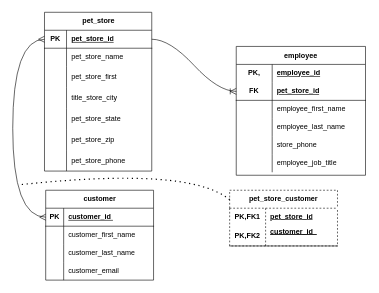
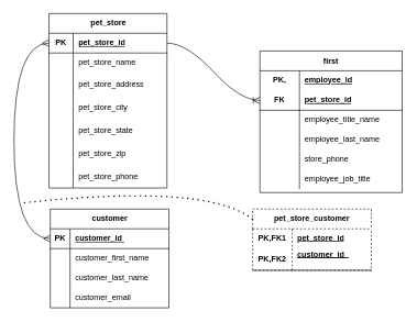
  <mxCell id="0" />
  <mxCell id="1" parent="0" />
  <mxCell id="2" value="pet_store" style="shape=table;startSize=30;container=1;collapsible=1;childLayout=tableLayout;fixedRows=1;rowLines=0;fontStyle=1;align=center;resizeLast=1;html=1;" parent="1" vertex="1"><mxGeometry x="73" y="20" width="179" height="265" as="geometry" /></mxCell>
  <mxCell id="3" value="" style="shape=tableRow;horizontal=0;startSize=0;swimlaneHead=0;swimlaneBody=0;fillColor=none;collapsible=0;dropTarget=0;points=[[0,0.5],[1,0.5]];portConstraint=eastwest;top=0;left=0;right=0;bottom=1;" parent="2" vertex="1"><mxGeometry y="30" width="179" height="30" as="geometry" /></mxCell>
  <mxCell id="4" value="PK" style="shape=partialRectangle;connectable=0;fillColor=none;top=0;left=0;bottom=0;right=0;fontStyle=1;overflow=hidden;whiteSpace=wrap;html=1;" parent="3" vertex="1"><mxGeometry width="36.75" height="30" as="geometry"><mxRectangle width="36.75" height="30" as="alternateBounds" /></mxGeometry></mxCell>
  <mxCell id="5" value="pet_store_id" style="shape=partialRectangle;connectable=0;fillColor=none;top=0;left=0;bottom=0;right=0;align=left;spacingLeft=6;fontStyle=5;overflow=hidden;whiteSpace=wrap;html=1;" parent="3" vertex="1"><mxGeometry x="36.75" width="142.25" height="30" as="geometry"><mxRectangle width="142.25" height="30" as="alternateBounds" /></mxGeometry></mxCell>
  <mxCell id="6" value="" style="shape=tableRow;horizontal=0;startSize=0;swimlaneHead=0;swimlaneBody=0;fillColor=none;collapsible=0;dropTarget=0;points=[[0,0.5],[1,0.5]];portConstraint=eastwest;top=0;left=0;right=0;bottom=0;" parent="2" vertex="1"><mxGeometry y="60" width="179" height="30" as="geometry" /></mxCell>
  <mxCell id="7" value="" style="shape=partialRectangle;connectable=0;fillColor=none;top=0;left=0;bottom=0;right=0;editable=1;overflow=hidden;whiteSpace=wrap;html=1;" parent="6" vertex="1"><mxGeometry width="36.75" height="30" as="geometry"><mxRectangle width="36.75" height="30" as="alternateBounds" /></mxGeometry></mxCell>
  <mxCell id="8" value="pet_store_name" style="shape=partialRectangle;connectable=0;fillColor=none;top=0;left=0;bottom=0;right=0;align=left;spacingLeft=6;overflow=hidden;whiteSpace=wrap;html=1;" parent="6" vertex="1"><mxGeometry x="36.75" width="142.25" height="30" as="geometry"><mxRectangle width="142.25" height="30" as="alternateBounds" /></mxGeometry></mxCell>
  <mxCell id="9" value="" style="shape=tableRow;horizontal=0;startSize=0;swimlaneHead=0;swimlaneBody=0;fillColor=none;collapsible=0;dropTarget=0;points=[[0,0.5],[1,0.5]];portConstraint=eastwest;top=0;left=0;right=0;bottom=0;" parent="2" vertex="1"><mxGeometry y="90" width="179" height="35" as="geometry" /></mxCell>
  <mxCell id="10" value="" style="shape=partialRectangle;connectable=0;fillColor=none;top=0;left=0;bottom=0;right=0;editable=1;overflow=hidden;whiteSpace=wrap;html=1;" parent="9" vertex="1"><mxGeometry width="36.75" height="35" as="geometry"><mxRectangle width="36.75" height="35" as="alternateBounds" /></mxGeometry></mxCell>
- <mxCell id="11" value="pet_store_first" style="shape=partialRectangle;connectable=0;fillColor=none;top=0;left=0;bottom=0;right=0;align=left;spacingLeft=6;overflow=hidden;whiteSpace=wrap;html=1;" parent="9" vertex="1"><mxGeometry x="36.75" width="142.25" height="35" as="geometry"><mxRectangle width="142.25" height="35" as="alternateBounds" /></mxGeometry></mxCell>
+ <mxCell id="11" value="pet_store_address" style="shape=partialRectangle;connectable=0;fillColor=none;top=0;left=0;bottom=0;right=0;align=left;spacingLeft=6;overflow=hidden;whiteSpace=wrap;html=1;" parent="9" vertex="1"><mxGeometry x="36.75" width="142.25" height="35" as="geometry"><mxRectangle width="142.25" height="35" as="alternateBounds" /></mxGeometry></mxCell>
  <mxCell id="12" value="" style="shape=tableRow;horizontal=0;startSize=0;swimlaneHead=0;swimlaneBody=0;fillColor=none;collapsible=0;dropTarget=0;points=[[0,0.5],[1,0.5]];portConstraint=eastwest;top=0;left=0;right=0;bottom=0;" parent="2" vertex="1"><mxGeometry y="125" width="179" height="35" as="geometry" /></mxCell>
  <mxCell id="13" value="" style="shape=partialRectangle;connectable=0;fillColor=none;top=0;left=0;bottom=0;right=0;editable=1;overflow=hidden;whiteSpace=wrap;html=1;" parent="12" vertex="1"><mxGeometry width="36.75" height="35" as="geometry"><mxRectangle width="36.75" height="35" as="alternateBounds" /></mxGeometry></mxCell>
- <mxCell id="14" value="title_store_city" style="shape=partialRectangle;connectable=0;fillColor=none;top=0;left=0;bottom=0;right=0;align=left;spacingLeft=6;overflow=hidden;whiteSpace=wrap;html=1;" parent="12" vertex="1"><mxGeometry x="36.75" width="142.25" height="35" as="geometry"><mxRectangle width="142.25" height="35" as="alternateBounds" /></mxGeometry></mxCell>
+ <mxCell id="14" value="pet_store_city" style="shape=partialRectangle;connectable=0;fillColor=none;top=0;left=0;bottom=0;right=0;align=left;spacingLeft=6;overflow=hidden;whiteSpace=wrap;html=1;" parent="12" vertex="1"><mxGeometry x="36.75" width="142.25" height="35" as="geometry"><mxRectangle width="142.25" height="35" as="alternateBounds" /></mxGeometry></mxCell>
  <mxCell id="15" value="" style="shape=tableRow;horizontal=0;startSize=0;swimlaneHead=0;swimlaneBody=0;fillColor=none;collapsible=0;dropTarget=0;points=[[0,0.5],[1,0.5]];portConstraint=eastwest;top=0;left=0;right=0;bottom=0;" parent="2" vertex="1"><mxGeometry y="160" width="179" height="35" as="geometry" /></mxCell>
  <mxCell id="16" value="" style="shape=partialRectangle;connectable=0;fillColor=none;top=0;left=0;bottom=0;right=0;editable=1;overflow=hidden;whiteSpace=wrap;html=1;" parent="15" vertex="1"><mxGeometry width="36.75" height="35" as="geometry"><mxRectangle width="36.75" height="35" as="alternateBounds" /></mxGeometry></mxCell>
  <mxCell id="17" value="pet_store_state" style="shape=partialRectangle;connectable=0;fillColor=none;top=0;left=0;bottom=0;right=0;align=left;spacingLeft=6;overflow=hidden;whiteSpace=wrap;html=1;" parent="15" vertex="1"><mxGeometry x="36.75" width="142.25" height="35" as="geometry"><mxRectangle width="142.25" height="35" as="alternateBounds" /></mxGeometry></mxCell>
  <mxCell id="18" value="" style="shape=tableRow;horizontal=0;startSize=0;swimlaneHead=0;swimlaneBody=0;fillColor=none;collapsible=0;dropTarget=0;points=[[0,0.5],[1,0.5]];portConstraint=eastwest;top=0;left=0;right=0;bottom=0;" parent="2" vertex="1"><mxGeometry y="195" width="179" height="35" as="geometry" /></mxCell>
  <mxCell id="19" value="" style="shape=partialRectangle;connectable=0;fillColor=none;top=0;left=0;bottom=0;right=0;editable=1;overflow=hidden;whiteSpace=wrap;html=1;" parent="18" vertex="1"><mxGeometry width="36.75" height="35" as="geometry"><mxRectangle width="36.75" height="35" as="alternateBounds" /></mxGeometry></mxCell>
  <mxCell id="20" value="pet_store_zip" style="shape=partialRectangle;connectable=0;fillColor=none;top=0;left=0;bottom=0;right=0;align=left;spacingLeft=6;overflow=hidden;whiteSpace=wrap;html=1;" parent="18" vertex="1"><mxGeometry x="36.75" width="142.25" height="35" as="geometry"><mxRectangle width="142.25" height="35" as="alternateBounds" /></mxGeometry></mxCell>
  <mxCell id="21" value="" style="shape=tableRow;horizontal=0;startSize=0;swimlaneHead=0;swimlaneBody=0;fillColor=none;collapsible=0;dropTarget=0;points=[[0,0.5],[1,0.5]];portConstraint=eastwest;top=0;left=0;right=0;bottom=0;" parent="2" vertex="1"><mxGeometry y="230" width="179" height="35" as="geometry" /></mxCell>
  <mxCell id="22" value="" style="shape=partialRectangle;connectable=0;fillColor=none;top=0;left=0;bottom=0;right=0;editable=1;overflow=hidden;whiteSpace=wrap;html=1;" parent="21" vertex="1"><mxGeometry width="36.75" height="35" as="geometry"><mxRectangle width="36.75" height="35" as="alternateBounds" /></mxGeometry></mxCell>
  <mxCell id="23" value="pet_store_phone" style="shape=partialRectangle;connectable=0;fillColor=none;top=0;left=0;bottom=0;right=0;align=left;spacingLeft=6;overflow=hidden;whiteSpace=wrap;html=1;" parent="21" vertex="1"><mxGeometry x="36.75" width="142.25" height="35" as="geometry"><mxRectangle width="142.25" height="35" as="alternateBounds" /></mxGeometry></mxCell>
- <mxCell id="24" value="employee" style="shape=table;startSize=30;container=1;collapsible=1;childLayout=tableLayout;fixedRows=1;rowLines=0;fontStyle=1;align=center;resizeLast=1;html=1;whiteSpace=wrap;" parent="1" vertex="1"><mxGeometry x="393" y="77" width="215.75" height="215" as="geometry" /></mxCell>
+ <mxCell id="24" value="first" style="shape=table;startSize=30;container=1;collapsible=1;childLayout=tableLayout;fixedRows=1;rowLines=0;fontStyle=1;align=center;resizeLast=1;html=1;whiteSpace=wrap;" parent="1" vertex="1"><mxGeometry x="393" y="77" width="215.75" height="215" as="geometry" /></mxCell>
  <mxCell id="25" value="" style="shape=tableRow;horizontal=0;startSize=0;swimlaneHead=0;swimlaneBody=0;fillColor=none;collapsible=0;dropTarget=0;points=[[0,0.5],[1,0.5]];portConstraint=eastwest;top=0;left=0;right=0;bottom=0;html=1;" parent="24" vertex="1"><mxGeometry y="30" width="215.75" height="30" as="geometry" /></mxCell>
  <mxCell id="26" value="PK," style="shape=partialRectangle;connectable=0;fillColor=none;top=0;left=0;bottom=0;right=0;fontStyle=1;overflow=hidden;html=1;whiteSpace=wrap;" parent="25" vertex="1"><mxGeometry width="60" height="30" as="geometry"><mxRectangle width="60" height="30" as="alternateBounds" /></mxGeometry></mxCell>
  <mxCell id="27" value="employee_id" style="shape=partialRectangle;connectable=0;fillColor=none;top=0;left=0;bottom=0;right=0;align=left;spacingLeft=6;fontStyle=5;overflow=hidden;html=1;whiteSpace=wrap;" parent="25" vertex="1"><mxGeometry x="60" width="155.75" height="30" as="geometry"><mxRectangle width="155.75" height="30" as="alternateBounds" /></mxGeometry></mxCell>
  <mxCell id="28" value="" style="shape=tableRow;horizontal=0;startSize=0;swimlaneHead=0;swimlaneBody=0;fillColor=none;collapsible=0;dropTarget=0;points=[[0,0.5],[1,0.5]];portConstraint=eastwest;top=0;left=0;right=0;bottom=1;html=1;" parent="24" vertex="1"><mxGeometry y="60" width="215.75" height="30" as="geometry" /></mxCell>
  <mxCell id="29" value="FK" style="shape=partialRectangle;connectable=0;fillColor=none;top=0;left=0;bottom=0;right=0;fontStyle=1;overflow=hidden;html=1;whiteSpace=wrap;" parent="28" vertex="1"><mxGeometry width="60" height="30" as="geometry"><mxRectangle width="60" height="30" as="alternateBounds" /></mxGeometry></mxCell>
  <mxCell id="30" value="pet_store_id" style="shape=partialRectangle;connectable=0;fillColor=none;top=0;left=0;bottom=0;right=0;align=left;spacingLeft=6;fontStyle=5;overflow=hidden;html=1;whiteSpace=wrap;" parent="28" vertex="1"><mxGeometry x="60" width="155.75" height="30" as="geometry"><mxRectangle width="155.75" height="30" as="alternateBounds" /></mxGeometry></mxCell>
  <mxCell id="31" value="" style="shape=tableRow;horizontal=0;startSize=0;swimlaneHead=0;swimlaneBody=0;fillColor=none;collapsible=0;dropTarget=0;points=[[0,0.5],[1,0.5]];portConstraint=eastwest;top=0;left=0;right=0;bottom=0;html=1;" parent="24" vertex="1"><mxGeometry y="90" width="215.75" height="30" as="geometry" /></mxCell>
  <mxCell id="32" value="" style="shape=partialRectangle;connectable=0;fillColor=none;top=0;left=0;bottom=0;right=0;editable=1;overflow=hidden;html=1;whiteSpace=wrap;" parent="31" vertex="1"><mxGeometry width="60" height="30" as="geometry"><mxRectangle width="60" height="30" as="alternateBounds" /></mxGeometry></mxCell>
- <mxCell id="33" value="&lt;div&gt;employee_first_name&lt;/div&gt;" style="shape=partialRectangle;connectable=0;fillColor=none;top=0;left=0;bottom=0;right=0;align=left;spacingLeft=6;overflow=hidden;html=1;whiteSpace=wrap;" parent="31" vertex="1"><mxGeometry x="60" width="155.75" height="30" as="geometry"><mxRectangle width="155.75" height="30" as="alternateBounds" /></mxGeometry></mxCell>
+ <mxCell id="33" value="&lt;div&gt;employee_title_name&lt;/div&gt;" style="shape=partialRectangle;connectable=0;fillColor=none;top=0;left=0;bottom=0;right=0;align=left;spacingLeft=6;overflow=hidden;html=1;whiteSpace=wrap;" parent="31" vertex="1"><mxGeometry x="60" width="155.75" height="30" as="geometry"><mxRectangle width="155.75" height="30" as="alternateBounds" /></mxGeometry></mxCell>
  <mxCell id="34" value="" style="shape=tableRow;horizontal=0;startSize=0;swimlaneHead=0;swimlaneBody=0;fillColor=none;collapsible=0;dropTarget=0;points=[[0,0.5],[1,0.5]];portConstraint=eastwest;top=0;left=0;right=0;bottom=0;html=1;" parent="24" vertex="1"><mxGeometry y="120" width="215.75" height="30" as="geometry" /></mxCell>
  <mxCell id="35" value="" style="shape=partialRectangle;connectable=0;fillColor=none;top=0;left=0;bottom=0;right=0;editable=1;overflow=hidden;html=1;whiteSpace=wrap;" parent="34" vertex="1"><mxGeometry width="60" height="30" as="geometry"><mxRectangle width="60" height="30" as="alternateBounds" /></mxGeometry></mxCell>
  <mxCell id="36" value="employee_last_name" style="shape=partialRectangle;connectable=0;fillColor=none;top=0;left=0;bottom=0;right=0;align=left;spacingLeft=6;overflow=hidden;html=1;whiteSpace=wrap;" parent="34" vertex="1"><mxGeometry x="60" width="155.75" height="30" as="geometry"><mxRectangle width="155.75" height="30" as="alternateBounds" /></mxGeometry></mxCell>
  <mxCell id="37" value="" style="shape=tableRow;horizontal=0;startSize=0;swimlaneHead=0;swimlaneBody=0;fillColor=none;collapsible=0;dropTarget=0;points=[[0,0.5],[1,0.5]];portConstraint=eastwest;top=0;left=0;right=0;bottom=0;html=1;" parent="24" vertex="1"><mxGeometry y="150" width="215.75" height="30" as="geometry" /></mxCell>
  <mxCell id="38" value="" style="shape=partialRectangle;connectable=0;fillColor=none;top=0;left=0;bottom=0;right=0;editable=1;overflow=hidden;html=1;whiteSpace=wrap;" parent="37" vertex="1"><mxGeometry width="60" height="30" as="geometry"><mxRectangle width="60" height="30" as="alternateBounds" /></mxGeometry></mxCell>
  <mxCell id="39" value="store_phone" style="shape=partialRectangle;connectable=0;fillColor=none;top=0;left=0;bottom=0;right=0;align=left;spacingLeft=6;overflow=hidden;html=1;whiteSpace=wrap;" parent="37" vertex="1"><mxGeometry x="60" width="155.75" height="30" as="geometry"><mxRectangle width="155.75" height="30" as="alternateBounds" /></mxGeometry></mxCell>
  <mxCell id="40" value="" style="shape=tableRow;horizontal=0;startSize=0;swimlaneHead=0;swimlaneBody=0;fillColor=none;collapsible=0;dropTarget=0;points=[[0,0.5],[1,0.5]];portConstraint=eastwest;top=0;left=0;right=0;bottom=0;html=1;" parent="24" vertex="1"><mxGeometry y="180" width="215.75" height="30" as="geometry" /></mxCell>
  <mxCell id="41" value="" style="shape=partialRectangle;connectable=0;fillColor=none;top=0;left=0;bottom=0;right=0;editable=1;overflow=hidden;html=1;whiteSpace=wrap;" parent="40" vertex="1"><mxGeometry width="60" height="30" as="geometry"><mxRectangle width="60" height="30" as="alternateBounds" /></mxGeometry></mxCell>
  <mxCell id="42" value="employee_job_title" style="shape=partialRectangle;connectable=0;fillColor=none;top=0;left=0;bottom=0;right=0;align=left;spacingLeft=6;overflow=hidden;html=1;whiteSpace=wrap;" parent="40" vertex="1"><mxGeometry x="60" width="155.75" height="30" as="geometry"><mxRectangle width="155.75" height="30" as="alternateBounds" /></mxGeometry></mxCell>
  <mxCell id="43" value="customer" style="shape=table;startSize=30;container=1;collapsible=1;childLayout=tableLayout;fixedRows=1;rowLines=0;fontStyle=1;align=center;resizeLast=1;html=1;" parent="1" vertex="1"><mxGeometry x="75" y="317" width="180" height="150" as="geometry" /></mxCell>
  <mxCell id="44" value="" style="shape=tableRow;horizontal=0;startSize=0;swimlaneHead=0;swimlaneBody=0;fillColor=none;collapsible=0;dropTarget=0;points=[[0,0.5],[1,0.5]];portConstraint=eastwest;top=0;left=0;right=0;bottom=1;" parent="43" vertex="1"><mxGeometry y="30" width="180" height="30" as="geometry" /></mxCell>
  <mxCell id="45" value="PK" style="shape=partialRectangle;connectable=0;fillColor=none;top=0;left=0;bottom=0;right=0;fontStyle=1;overflow=hidden;whiteSpace=wrap;html=1;" parent="44" vertex="1"><mxGeometry width="30" height="30" as="geometry"><mxRectangle width="30" height="30" as="alternateBounds" /></mxGeometry></mxCell>
  <mxCell id="46" value="customer_id&amp;nbsp;" style="shape=partialRectangle;connectable=0;fillColor=none;top=0;left=0;bottom=0;right=0;align=left;spacingLeft=6;fontStyle=5;overflow=hidden;whiteSpace=wrap;html=1;" parent="44" vertex="1"><mxGeometry x="30" width="150" height="30" as="geometry"><mxRectangle width="150" height="30" as="alternateBounds" /></mxGeometry></mxCell>
  <mxCell id="47" value="" style="shape=tableRow;horizontal=0;startSize=0;swimlaneHead=0;swimlaneBody=0;fillColor=none;collapsible=0;dropTarget=0;points=[[0,0.5],[1,0.5]];portConstraint=eastwest;top=0;left=0;right=0;bottom=0;" parent="43" vertex="1"><mxGeometry y="60" width="180" height="30" as="geometry" /></mxCell>
  <mxCell id="48" value="" style="shape=partialRectangle;connectable=0;fillColor=none;top=0;left=0;bottom=0;right=0;editable=1;overflow=hidden;whiteSpace=wrap;html=1;" parent="47" vertex="1"><mxGeometry width="30" height="30" as="geometry"><mxRectangle width="30" height="30" as="alternateBounds" /></mxGeometry></mxCell>
  <mxCell id="49" value="customer_first_name" style="shape=partialRectangle;connectable=0;fillColor=none;top=0;left=0;bottom=0;right=0;align=left;spacingLeft=6;overflow=hidden;whiteSpace=wrap;html=1;" parent="47" vertex="1"><mxGeometry x="30" width="150" height="30" as="geometry"><mxRectangle width="150" height="30" as="alternateBounds" /></mxGeometry></mxCell>
  <mxCell id="50" value="" style="shape=tableRow;horizontal=0;startSize=0;swimlaneHead=0;swimlaneBody=0;fillColor=none;collapsible=0;dropTarget=0;points=[[0,0.5],[1,0.5]];portConstraint=eastwest;top=0;left=0;right=0;bottom=0;" parent="43" vertex="1"><mxGeometry y="90" width="180" height="30" as="geometry" /></mxCell>
  <mxCell id="51" value="" style="shape=partialRectangle;connectable=0;fillColor=none;top=0;left=0;bottom=0;right=0;editable=1;overflow=hidden;whiteSpace=wrap;html=1;" parent="50" vertex="1"><mxGeometry width="30" height="30" as="geometry"><mxRectangle width="30" height="30" as="alternateBounds" /></mxGeometry></mxCell>
  <mxCell id="52" value="customer_last_name" style="shape=partialRectangle;connectable=0;fillColor=none;top=0;left=0;bottom=0;right=0;align=left;spacingLeft=6;overflow=hidden;whiteSpace=wrap;html=1;" parent="50" vertex="1"><mxGeometry x="30" width="150" height="30" as="geometry"><mxRectangle width="150" height="30" as="alternateBounds" /></mxGeometry></mxCell>
  <mxCell id="53" value="" style="shape=tableRow;horizontal=0;startSize=0;swimlaneHead=0;swimlaneBody=0;fillColor=none;collapsible=0;dropTarget=0;points=[[0,0.5],[1,0.5]];portConstraint=eastwest;top=0;left=0;right=0;bottom=0;" parent="43" vertex="1"><mxGeometry y="120" width="180" height="30" as="geometry" /></mxCell>
  <mxCell id="54" value="" style="shape=partialRectangle;connectable=0;fillColor=none;top=0;left=0;bottom=0;right=0;editable=1;overflow=hidden;whiteSpace=wrap;html=1;" parent="53" vertex="1"><mxGeometry width="30" height="30" as="geometry"><mxRectangle width="30" height="30" as="alternateBounds" /></mxGeometry></mxCell>
  <mxCell id="55" value="customer_email" style="shape=partialRectangle;connectable=0;fillColor=none;top=0;left=0;bottom=0;right=0;align=left;spacingLeft=6;overflow=hidden;whiteSpace=wrap;html=1;" parent="53" vertex="1"><mxGeometry x="30" width="150" height="30" as="geometry"><mxRectangle width="150" height="30" as="alternateBounds" /></mxGeometry></mxCell>
  <mxCell id="56" value="" style="edgeStyle=entityRelationEdgeStyle;fontSize=12;html=1;endArrow=ERoneToMany;rounded=0;startSize=8;endSize=8;curved=1;strokeColor=default;exitX=1;exitY=0.5;exitDx=0;exitDy=0;entryX=0;entryY=0.5;entryDx=0;entryDy=0;" parent="1" source="3" target="28" edge="1"><mxGeometry width="100" height="100" relative="1" as="geometry"><mxPoint x="260" y="103" as="sourcePoint" /><mxPoint x="372" y="56" as="targetPoint" /><Array as="points"><mxPoint x="281" y="346" /><mxPoint x="340" y="180" /></Array></mxGeometry></mxCell>
  <mxCell id="57" value="" style="fontSize=12;html=1;endArrow=ERmany;startArrow=ERmany;rounded=0;startSize=8;endSize=8;entryX=0;entryY=0.5;entryDx=0;entryDy=0;edgeStyle=elbowEdgeStyle;curved=1;exitX=0;exitY=0.5;exitDx=0;exitDy=0;" parent="1" source="3" target="44" edge="1"><mxGeometry width="100" height="100" relative="1" as="geometry"><mxPoint x="70" y="65" as="sourcePoint" /><mxPoint x="405.08" y="372.95" as="targetPoint" /><Array as="points"><mxPoint x="20" y="202" /></Array></mxGeometry></mxCell>
  <mxCell id="58" value="pet_store_customer" style="shape=table;startSize=30;container=1;collapsible=1;childLayout=tableLayout;fixedRows=1;rowLines=0;fontStyle=1;align=center;resizeLast=1;html=1;whiteSpace=wrap;strokeColor=default;dashed=1;" vertex="1" parent="1"><mxGeometry x="382" y="317" width="180" height="93" as="geometry" /></mxCell>
  <mxCell id="59" value="" style="shape=tableRow;horizontal=0;startSize=0;swimlaneHead=0;swimlaneBody=0;fillColor=none;collapsible=0;dropTarget=0;points=[[0,0.5],[1,0.5]];portConstraint=eastwest;top=0;left=0;right=0;bottom=0;html=1;" vertex="1" parent="58"><mxGeometry y="30" width="180" height="28" as="geometry" /></mxCell>
  <mxCell id="60" value="PK,FK1" style="shape=partialRectangle;connectable=0;fillColor=none;top=0;left=0;bottom=0;right=0;fontStyle=1;overflow=hidden;html=1;whiteSpace=wrap;" vertex="1" parent="59"><mxGeometry width="60" height="28" as="geometry"><mxRectangle width="60" height="28" as="alternateBounds" /></mxGeometry></mxCell>
  <mxCell id="61" value="pet_store_id" style="shape=partialRectangle;connectable=0;fillColor=none;top=0;left=0;bottom=0;right=0;align=left;spacingLeft=6;fontStyle=5;overflow=hidden;html=1;whiteSpace=wrap;" vertex="1" parent="59"><mxGeometry x="60" width="120" height="28" as="geometry"><mxRectangle width="120" height="28" as="alternateBounds" /></mxGeometry></mxCell>
  <mxCell id="62" value="" style="shape=tableRow;horizontal=0;startSize=0;swimlaneHead=0;swimlaneBody=0;fillColor=none;collapsible=0;dropTarget=0;points=[[0,0.5],[1,0.5]];portConstraint=eastwest;top=0;left=0;right=0;bottom=1;html=1;" vertex="1" parent="58"><mxGeometry y="58" width="180" height="35" as="geometry" /></mxCell>
  <mxCell id="63" value="PK,FK2" style="shape=partialRectangle;connectable=0;fillColor=none;top=0;left=0;bottom=0;right=0;fontStyle=1;overflow=hidden;html=1;whiteSpace=wrap;" vertex="1" parent="62"><mxGeometry width="60" height="35" as="geometry"><mxRectangle width="60" height="35" as="alternateBounds" /></mxGeometry></mxCell>
  <mxCell id="64" value="&lt;span style=&quot;color: rgb(0, 0, 0); font-family: Helvetica; font-size: 12px; font-style: normal; font-variant-ligatures: normal; font-variant-caps: normal; font-weight: 700; letter-spacing: normal; orphans: 2; text-align: left; text-indent: 0px; text-transform: none; widows: 2; word-spacing: 0px; -webkit-text-stroke-width: 0px; white-space: normal; background-color: rgb(255, 255, 255); text-decoration: underline; float: none; display: inline !important;&quot;&gt;customer_id&amp;nbsp;&amp;nbsp;&lt;/span&gt;&lt;div&gt;&lt;br&gt;&lt;/div&gt;" style="shape=partialRectangle;connectable=0;fillColor=none;top=0;left=0;bottom=0;right=0;align=left;spacingLeft=6;fontStyle=5;overflow=hidden;html=1;whiteSpace=wrap;" vertex="1" parent="62"><mxGeometry x="60" width="120" height="35" as="geometry"><mxRectangle width="120" height="35" as="alternateBounds" /></mxGeometry></mxCell>
  <mxCell id="65" value="" style="endArrow=none;dashed=1;html=1;dashPattern=1 3;strokeWidth=2;rounded=0;fontSize=12;startSize=8;endSize=8;curved=1;exitX=0;exitY=0.172;exitDx=0;exitDy=0;exitPerimeter=0;" edge="1" parent="1" source="58"><mxGeometry width="50" height="50" relative="1" as="geometry"><mxPoint x="197" y="374" as="sourcePoint" /><mxPoint x="30" y="308" as="targetPoint" /><Array as="points"><mxPoint x="316" y="277" /></Array></mxGeometry></mxCell>
